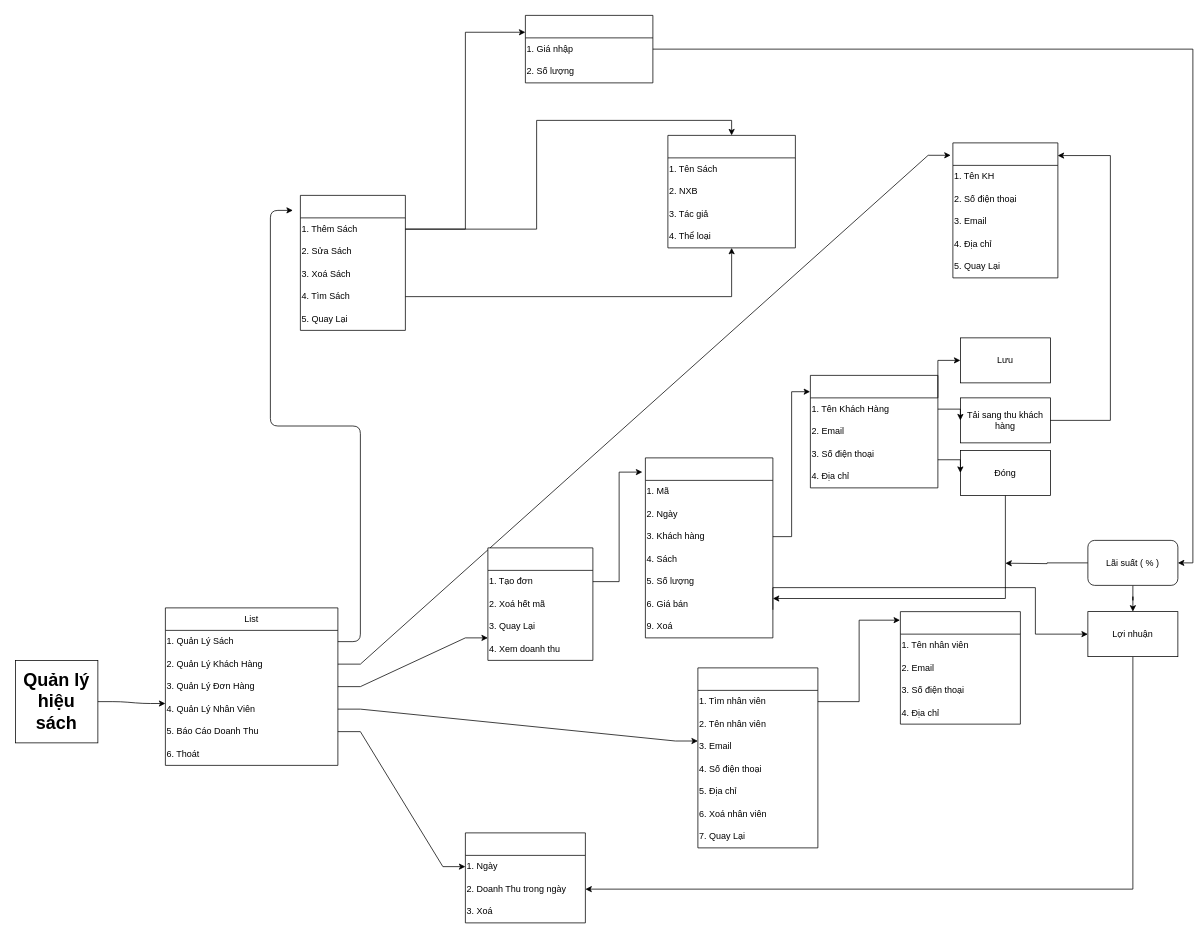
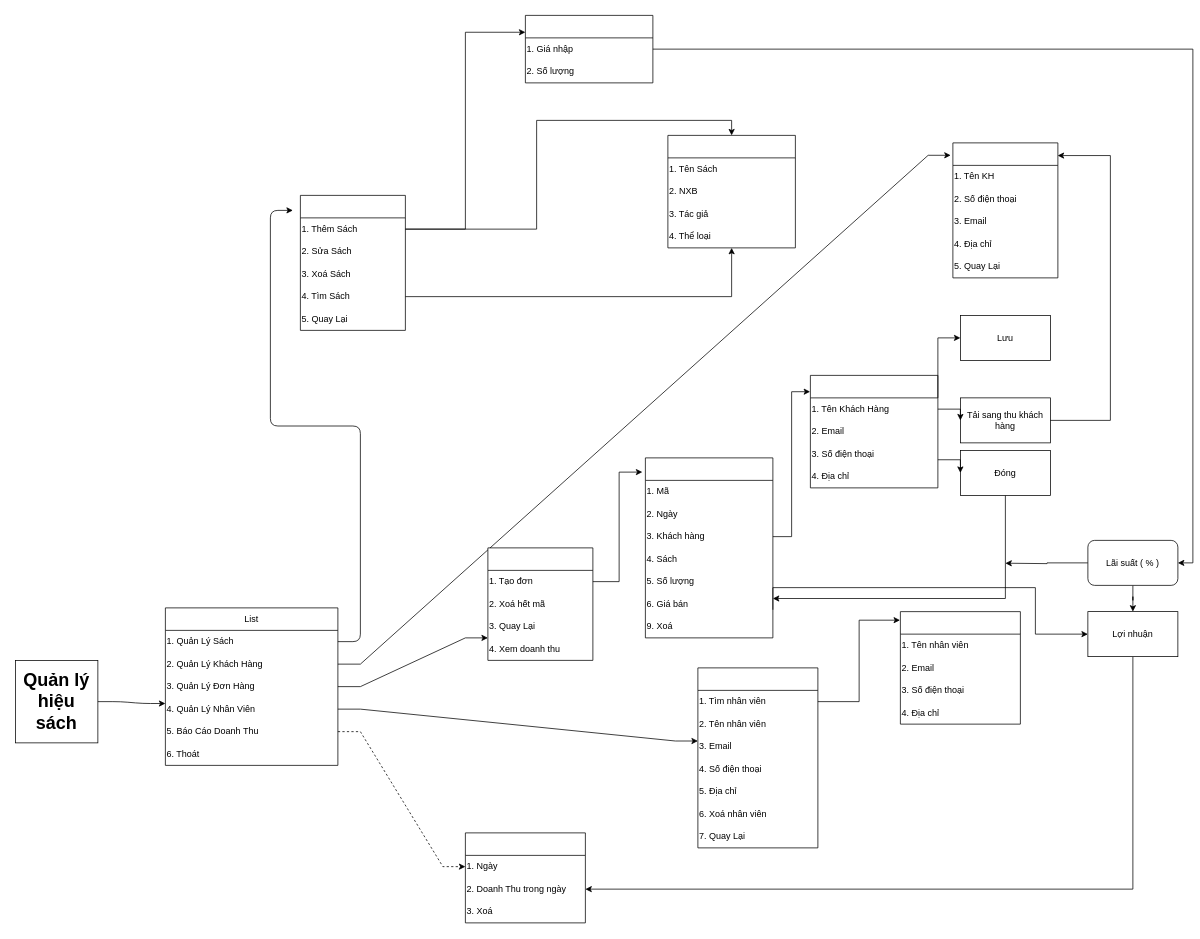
  <mxCell id="0" />
  <mxCell id="1" parent="0" />
  <mxCell id="2" value="&lt;font style=&quot;font-size: 24px;&quot;&gt;&lt;b&gt;Quản lý hiệu sách&lt;/b&gt;&lt;/font&gt;" style="whiteSpace=wrap;html=1;aspect=fixed;" parent="1" vertex="1"><mxGeometry x="20" y="880" width="110" height="110" as="geometry" /></mxCell>
  <mxCell id="3" value="List" style="swimlane;fontStyle=0;childLayout=stackLayout;horizontal=1;startSize=30;horizontalStack=0;resizeParent=1;resizeParentMax=0;resizeLast=0;collapsible=1;marginBottom=0;whiteSpace=wrap;html=1;" parent="1" vertex="1"><mxGeometry x="220" y="810" width="230" height="210" as="geometry" /></mxCell>
  <mxCell id="4" value="1. Quản Lý Sách" style="text;html=1;align=left;verticalAlign=middle;whiteSpace=wrap;rounded=0;" parent="3" vertex="1"><mxGeometry y="30" width="230" height="30" as="geometry" /></mxCell>
  <mxCell id="5" value="2. Quản Lý Khách Hàng" style="text;html=1;align=left;verticalAlign=middle;whiteSpace=wrap;rounded=0;" parent="3" vertex="1"><mxGeometry y="60" width="230" height="30" as="geometry" /></mxCell>
  <mxCell id="6" value="3. Quản Lý Đơn Hàng" style="text;html=1;align=left;verticalAlign=middle;whiteSpace=wrap;rounded=0;" parent="3" vertex="1"><mxGeometry y="90" width="230" height="30" as="geometry" /></mxCell>
  <mxCell id="7" value="4. Quản Lý Nhân Viên" style="text;html=1;align=left;verticalAlign=middle;whiteSpace=wrap;rounded=0;" parent="3" vertex="1"><mxGeometry y="120" width="230" height="30" as="geometry" /></mxCell>
  <mxCell id="8" value="5. Báo Cáo Doanh Thu" style="text;html=1;align=left;verticalAlign=middle;whiteSpace=wrap;rounded=0;" parent="3" vertex="1"><mxGeometry y="150" width="230" height="30" as="geometry" /></mxCell>
  <mxCell id="9" value="6. Thoát" style="text;html=1;align=left;verticalAlign=middle;whiteSpace=wrap;rounded=0;" parent="3" vertex="1"><mxGeometry y="180" width="230" height="30" as="geometry" /></mxCell>
  <mxCell id="10" style="edgeStyle=entityRelationEdgeStyle;html=1;exitX=1;exitY=0.5;exitDx=0;exitDy=0;entryX=0;entryY=0.25;entryDx=0;entryDy=0;elbow=vertical;" parent="1" source="2" edge="1"><mxGeometry relative="1" as="geometry"><mxPoint x="220" y="937.5" as="targetPoint" /></mxGeometry></mxCell>
  <mxCell id="11" style="html=1;exitX=1;exitY=0.5;exitDx=0;exitDy=0;edgeStyle=entityRelationEdgeStyle;elbow=vertical;" parent="1" source="4" edge="1"><mxGeometry relative="1" as="geometry"><mxPoint x="390" y="280" as="targetPoint" /><Array as="points"><mxPoint x="420" y="710" /></Array></mxGeometry></mxCell>
  <mxCell id="12" value="" style="swimlane;fontStyle=0;childLayout=stackLayout;horizontal=1;startSize=30;horizontalStack=0;resizeParent=1;resizeParentMax=0;resizeLast=0;collapsible=1;marginBottom=0;whiteSpace=wrap;html=1;" parent="1" vertex="1"><mxGeometry x="400" y="260" width="140" height="180" as="geometry" /></mxCell>
  <mxCell id="13" value="1. Thêm Sách" style="text;html=1;align=left;verticalAlign=middle;whiteSpace=wrap;rounded=0;" parent="12" vertex="1"><mxGeometry y="30" width="140" height="30" as="geometry" /></mxCell>
  <mxCell id="14" value="2. Sửa Sách" style="text;html=1;align=left;verticalAlign=middle;whiteSpace=wrap;rounded=0;" parent="12" vertex="1"><mxGeometry y="60" width="140" height="30" as="geometry" /></mxCell>
  <mxCell id="15" value="3. Xoá Sách" style="text;html=1;align=left;verticalAlign=middle;whiteSpace=wrap;rounded=0;" parent="12" vertex="1"><mxGeometry y="90" width="140" height="30" as="geometry" /></mxCell>
  <mxCell id="16" value="4. Tìm Sách" style="text;html=1;align=left;verticalAlign=middle;whiteSpace=wrap;rounded=0;" parent="12" vertex="1"><mxGeometry y="120" width="140" height="30" as="geometry" /></mxCell>
  <mxCell id="17" value="5. Quay Lại" style="text;html=1;align=left;verticalAlign=middle;whiteSpace=wrap;rounded=0;" parent="12" vertex="1"><mxGeometry y="150" width="140" height="30" as="geometry" /></mxCell>
  <mxCell id="18" value="" style="swimlane;fontStyle=0;childLayout=stackLayout;horizontal=1;startSize=30;horizontalStack=0;resizeParent=1;resizeParentMax=0;resizeLast=0;collapsible=1;marginBottom=0;whiteSpace=wrap;html=1;" parent="1" vertex="1"><mxGeometry x="1270" y="190" width="140" height="180" as="geometry" /></mxCell>
  <mxCell id="19" value="1. Tên KH" style="text;html=1;align=left;verticalAlign=middle;whiteSpace=wrap;rounded=0;" parent="18" vertex="1"><mxGeometry y="30" width="140" height="30" as="geometry" /></mxCell>
  <mxCell id="20" value="2. Số điện thoại" style="text;html=1;align=left;verticalAlign=middle;whiteSpace=wrap;rounded=0;" parent="18" vertex="1"><mxGeometry y="60" width="140" height="30" as="geometry" /></mxCell>
  <mxCell id="21" value="3. Email" style="text;html=1;align=left;verticalAlign=middle;whiteSpace=wrap;rounded=0;" parent="18" vertex="1"><mxGeometry y="90" width="140" height="30" as="geometry" /></mxCell>
  <mxCell id="22" value="4. Địa chỉ" style="text;html=1;align=left;verticalAlign=middle;whiteSpace=wrap;rounded=0;" parent="18" vertex="1"><mxGeometry y="120" width="140" height="30" as="geometry" /></mxCell>
  <mxCell id="23" value="5. Quay Lại" style="text;html=1;align=left;verticalAlign=middle;whiteSpace=wrap;rounded=0;" parent="18" vertex="1"><mxGeometry y="150" width="140" height="30" as="geometry" /></mxCell>
  <mxCell id="24" style="rounded=0;orthogonalLoop=1;jettySize=auto;html=1;exitX=1;exitY=0.5;exitDx=0;exitDy=0;entryX=-0.021;entryY=0.092;entryDx=0;entryDy=0;edgeStyle=entityRelationEdgeStyle;elbow=vertical;entryPerimeter=0;" parent="1" source="5" target="18" edge="1"><mxGeometry relative="1" as="geometry"><mxPoint x="660" y="840" as="targetPoint" /><Array as="points"><mxPoint x="780" y="500" /></Array></mxGeometry></mxCell>
  <mxCell id="25" value="" style="swimlane;fontStyle=0;childLayout=stackLayout;horizontal=1;startSize=30;horizontalStack=0;resizeParent=1;resizeParentMax=0;resizeLast=0;collapsible=1;marginBottom=0;whiteSpace=wrap;html=1;" parent="1" vertex="1"><mxGeometry x="650" y="730" width="140" height="150" as="geometry" /></mxCell>
  <mxCell id="26" value="1. Tạo đơn" style="text;html=1;align=left;verticalAlign=middle;whiteSpace=wrap;rounded=0;" parent="25" vertex="1"><mxGeometry y="30" width="140" height="30" as="geometry" /></mxCell>
  <mxCell id="27" value="2. Xoá hết mã" style="text;html=1;align=left;verticalAlign=middle;whiteSpace=wrap;rounded=0;" parent="25" vertex="1"><mxGeometry y="60" width="140" height="30" as="geometry" /></mxCell>
  <mxCell id="28" value="3. Quay Lại" style="text;html=1;align=left;verticalAlign=middle;whiteSpace=wrap;rounded=0;" parent="25" vertex="1"><mxGeometry y="90" width="140" height="30" as="geometry" /></mxCell>
  <mxCell id="29" value="4. Xem doanh thu" style="text;html=1;align=left;verticalAlign=middle;whiteSpace=wrap;rounded=0;" parent="25" vertex="1"><mxGeometry y="120" width="140" height="30" as="geometry" /></mxCell>
  <mxCell id="30" style="rounded=0;orthogonalLoop=1;jettySize=auto;html=1;exitX=1;exitY=0.5;exitDx=0;exitDy=0;entryX=0;entryY=1;entryDx=0;entryDy=0;edgeStyle=entityRelationEdgeStyle;elbow=vertical;" parent="1" source="6" target="28" edge="1"><mxGeometry relative="1" as="geometry"><mxPoint x="700" y="880" as="targetPoint" /></mxGeometry></mxCell>
  <mxCell id="31" value="" style="swimlane;fontStyle=0;childLayout=stackLayout;horizontal=1;startSize=30;horizontalStack=0;resizeParent=1;resizeParentMax=0;resizeLast=0;collapsible=1;marginBottom=0;whiteSpace=wrap;html=1;" parent="1" vertex="1"><mxGeometry x="930" y="890" width="160" height="240" as="geometry" /></mxCell>
  <mxCell id="32" value="1. Tìm nhân viên" style="text;html=1;align=left;verticalAlign=middle;whiteSpace=wrap;rounded=0;" parent="31" vertex="1"><mxGeometry y="30" width="160" height="30" as="geometry" /></mxCell>
  <mxCell id="33" value="2. Tên nhân viên" style="text;html=1;align=left;verticalAlign=middle;whiteSpace=wrap;rounded=0;" parent="31" vertex="1"><mxGeometry y="60" width="160" height="30" as="geometry" /></mxCell>
  <mxCell id="34" value="3. Email" style="text;html=1;align=left;verticalAlign=middle;whiteSpace=wrap;rounded=0;" parent="31" vertex="1"><mxGeometry y="90" width="160" height="30" as="geometry" /></mxCell>
  <mxCell id="35" value="4. Số điện thoại" style="text;html=1;align=left;verticalAlign=middle;whiteSpace=wrap;rounded=0;" parent="31" vertex="1"><mxGeometry y="120" width="160" height="30" as="geometry" /></mxCell>
  <mxCell id="36" value="5. Địa chỉ" style="text;html=1;align=left;verticalAlign=middle;whiteSpace=wrap;rounded=0;" vertex="1" parent="31"><mxGeometry y="150" width="160" height="30" as="geometry" /></mxCell>
  <mxCell id="37" value="6. Xoá nhân viên" style="text;html=1;align=left;verticalAlign=middle;whiteSpace=wrap;rounded=0;" parent="31" vertex="1"><mxGeometry y="180" width="160" height="30" as="geometry" /></mxCell>
  <mxCell id="38" value="7. Quay Lại" style="text;html=1;align=left;verticalAlign=middle;whiteSpace=wrap;rounded=0;" parent="31" vertex="1"><mxGeometry y="210" width="160" height="30" as="geometry" /></mxCell>
  <mxCell id="39" style="rounded=0;orthogonalLoop=1;jettySize=auto;html=1;exitX=1;exitY=0.5;exitDx=0;exitDy=0;entryX=0;entryY=0.25;entryDx=0;entryDy=0;edgeStyle=entityRelationEdgeStyle;elbow=vertical;" parent="1" source="7" target="34" edge="1"><mxGeometry relative="1" as="geometry" /></mxCell>
  <mxCell id="40" value="" style="swimlane;fontStyle=0;childLayout=stackLayout;horizontal=1;startSize=30;horizontalStack=0;resizeParent=1;resizeParentMax=0;resizeLast=0;collapsible=1;marginBottom=0;whiteSpace=wrap;html=1;" parent="1" vertex="1"><mxGeometry x="620" y="1110" width="160" height="120" as="geometry" /></mxCell>
  <mxCell id="41" value="1. Ngày" style="text;html=1;align=left;verticalAlign=middle;whiteSpace=wrap;rounded=0;" parent="40" vertex="1"><mxGeometry y="30" width="160" height="30" as="geometry" /></mxCell>
  <mxCell id="42" value="2. Doanh Thu trong ngày" style="text;html=1;align=left;verticalAlign=middle;whiteSpace=wrap;rounded=0;" parent="40" vertex="1"><mxGeometry y="60" width="160" height="30" as="geometry" /></mxCell>
  <mxCell id="43" value="3. Xoá" style="text;html=1;align=left;verticalAlign=middle;whiteSpace=wrap;rounded=0;" parent="40" vertex="1"><mxGeometry y="90" width="160" height="30" as="geometry" /></mxCell>
- <mxCell id="44" style="edgeStyle=entityRelationEdgeStyle;rounded=0;orthogonalLoop=1;jettySize=auto;html=1;exitX=1;exitY=0.5;exitDx=0;exitDy=0;entryX=0;entryY=0.5;entryDx=0;entryDy=0;elbow=vertical;" parent="1" source="8" target="41" edge="1"><mxGeometry relative="1" as="geometry" /></mxCell>
+ <mxCell id="44" style="edgeStyle=entityRelationEdgeStyle;rounded=0;orthogonalLoop=1;jettySize=auto;html=1;exitX=1;exitY=0.5;exitDx=0;exitDy=0;entryX=0;entryY=0.5;entryDx=0;entryDy=0;elbow=vertical;dashed=1;" parent="1" source="8" target="41" edge="1"><mxGeometry relative="1" as="geometry" /></mxCell>
  <mxCell id="45" value="" style="swimlane;fontStyle=0;childLayout=stackLayout;horizontal=1;startSize=30;horizontalStack=0;resizeParent=1;resizeParentMax=0;resizeLast=0;collapsible=1;marginBottom=0;whiteSpace=wrap;html=1;" vertex="1" parent="1"><mxGeometry x="890" y="180" width="170" height="150" as="geometry" /></mxCell>
  <mxCell id="46" value="1. Tên Sách" style="text;html=1;align=left;verticalAlign=middle;whiteSpace=wrap;rounded=0;" vertex="1" parent="45"><mxGeometry y="30" width="170" height="30" as="geometry" /></mxCell>
  <mxCell id="47" value="2. NXB" style="text;html=1;align=left;verticalAlign=middle;whiteSpace=wrap;rounded=0;" vertex="1" parent="45"><mxGeometry y="60" width="170" height="30" as="geometry" /></mxCell>
  <mxCell id="48" value="3. Tác giả" style="text;html=1;align=left;verticalAlign=middle;whiteSpace=wrap;rounded=0;" vertex="1" parent="45"><mxGeometry y="90" width="170" height="30" as="geometry" /></mxCell>
  <mxCell id="49" value="4. Thể loại" style="text;html=1;align=left;verticalAlign=middle;whiteSpace=wrap;rounded=0;" vertex="1" parent="45"><mxGeometry y="120" width="170" height="30" as="geometry" /></mxCell>
  <mxCell id="50" style="edgeStyle=orthogonalEdgeStyle;rounded=0;orthogonalLoop=1;jettySize=auto;html=1;exitX=1;exitY=0.5;exitDx=0;exitDy=0;entryX=0.5;entryY=1;entryDx=0;entryDy=0;" edge="1" parent="1" source="16" target="49"><mxGeometry relative="1" as="geometry" /></mxCell>
  <mxCell id="51" style="edgeStyle=orthogonalEdgeStyle;rounded=0;orthogonalLoop=1;jettySize=auto;html=1;exitX=1;exitY=0.5;exitDx=0;exitDy=0;entryX=0.5;entryY=0;entryDx=0;entryDy=0;" edge="1" parent="1" source="13" target="45"><mxGeometry relative="1" as="geometry" /></mxCell>
  <mxCell id="52" value="" style="swimlane;fontStyle=0;childLayout=stackLayout;horizontal=1;startSize=30;horizontalStack=0;resizeParent=1;resizeParentMax=0;resizeLast=0;collapsible=1;marginBottom=0;whiteSpace=wrap;html=1;" vertex="1" parent="1"><mxGeometry x="700" y="20" width="170" height="90" as="geometry" /></mxCell>
  <mxCell id="53" value="1. Giá nhập" style="text;html=1;align=left;verticalAlign=middle;whiteSpace=wrap;rounded=0;" vertex="1" parent="52"><mxGeometry y="30" width="170" height="30" as="geometry" /></mxCell>
  <mxCell id="54" value="2. Số lượng" style="text;html=1;align=left;verticalAlign=middle;whiteSpace=wrap;rounded=0;" vertex="1" parent="52"><mxGeometry y="60" width="170" height="30" as="geometry" /></mxCell>
  <mxCell id="55" style="edgeStyle=orthogonalEdgeStyle;rounded=0;orthogonalLoop=1;jettySize=auto;html=1;exitX=1;exitY=0.5;exitDx=0;exitDy=0;entryX=0;entryY=0.25;entryDx=0;entryDy=0;" edge="1" parent="1" source="13" target="52"><mxGeometry relative="1" as="geometry" /></mxCell>
  <mxCell id="56" value="" style="swimlane;fontStyle=0;childLayout=stackLayout;horizontal=1;startSize=30;horizontalStack=0;resizeParent=1;resizeParentMax=0;resizeLast=0;collapsible=1;marginBottom=0;whiteSpace=wrap;html=1;" vertex="1" parent="1"><mxGeometry x="860" y="610" width="170" height="240" as="geometry" /></mxCell>
  <mxCell id="57" value="1. Mã" style="text;html=1;align=left;verticalAlign=middle;whiteSpace=wrap;rounded=0;" vertex="1" parent="56"><mxGeometry y="30" width="170" height="30" as="geometry" /></mxCell>
  <mxCell id="58" value="2. Ngày" style="text;html=1;align=left;verticalAlign=middle;whiteSpace=wrap;rounded=0;" vertex="1" parent="56"><mxGeometry y="60" width="170" height="30" as="geometry" /></mxCell>
  <mxCell id="59" value="3. Khách hàng" style="text;html=1;align=left;verticalAlign=middle;whiteSpace=wrap;rounded=0;" vertex="1" parent="56"><mxGeometry y="90" width="170" height="30" as="geometry" /></mxCell>
  <mxCell id="60" value="4. Sách" style="text;html=1;align=left;verticalAlign=middle;whiteSpace=wrap;rounded=0;" vertex="1" parent="56"><mxGeometry y="120" width="170" height="30" as="geometry" /></mxCell>
  <mxCell id="61" value="5. Số lượng" style="text;html=1;align=left;verticalAlign=middle;whiteSpace=wrap;rounded=0;" vertex="1" parent="56"><mxGeometry y="150" width="170" height="30" as="geometry" /></mxCell>
  <mxCell id="62" value="6. Giá bán" style="text;html=1;align=left;verticalAlign=middle;whiteSpace=wrap;rounded=0;" vertex="1" parent="56"><mxGeometry y="180" width="170" height="30" as="geometry" /></mxCell>
  <mxCell id="63" value="9. Xoá" style="text;html=1;align=left;verticalAlign=middle;whiteSpace=wrap;rounded=0;" vertex="1" parent="56"><mxGeometry y="210" width="170" height="30" as="geometry" /></mxCell>
  <mxCell id="64" style="edgeStyle=orthogonalEdgeStyle;rounded=0;orthogonalLoop=1;jettySize=auto;html=1;exitX=1;exitY=0.5;exitDx=0;exitDy=0;entryX=-0.024;entryY=0.079;entryDx=0;entryDy=0;entryPerimeter=0;" edge="1" parent="1" source="26" target="56"><mxGeometry relative="1" as="geometry" /></mxCell>
  <mxCell id="65" value="" style="swimlane;fontStyle=0;childLayout=stackLayout;horizontal=1;startSize=30;horizontalStack=0;resizeParent=1;resizeParentMax=0;resizeLast=0;collapsible=1;marginBottom=0;whiteSpace=wrap;html=1;" vertex="1" parent="1"><mxGeometry x="1080" y="500" width="170" height="150" as="geometry" /></mxCell>
  <mxCell id="66" value="1. Tên Khách Hàng" style="text;html=1;align=left;verticalAlign=middle;whiteSpace=wrap;rounded=0;" vertex="1" parent="65"><mxGeometry y="30" width="170" height="30" as="geometry" /></mxCell>
  <mxCell id="67" value="2. Email" style="text;html=1;align=left;verticalAlign=middle;whiteSpace=wrap;rounded=0;" vertex="1" parent="65"><mxGeometry y="60" width="170" height="30" as="geometry" /></mxCell>
  <mxCell id="68" value="3. Số điện thoại" style="text;html=1;align=left;verticalAlign=middle;whiteSpace=wrap;rounded=0;" vertex="1" parent="65"><mxGeometry y="90" width="170" height="30" as="geometry" /></mxCell>
  <mxCell id="69" value="4. Địa chỉ" style="text;html=1;align=left;verticalAlign=middle;whiteSpace=wrap;rounded=0;" vertex="1" parent="65"><mxGeometry y="120" width="170" height="30" as="geometry" /></mxCell>
  <mxCell id="70" style="edgeStyle=orthogonalEdgeStyle;rounded=0;orthogonalLoop=1;jettySize=auto;html=1;exitX=1;exitY=0.5;exitDx=0;exitDy=0;entryX=-0.002;entryY=0.145;entryDx=0;entryDy=0;entryPerimeter=0;" edge="1" parent="1" source="59" target="65"><mxGeometry relative="1" as="geometry" /></mxCell>
- <mxCell id="71" value="Lưu" style="rounded=0;whiteSpace=wrap;html=1;" vertex="1" parent="1"><mxGeometry x="1280" y="450" width="120" height="60" as="geometry" /></mxCell>
+ <mxCell id="71" value="Lưu" style="rounded=0;whiteSpace=wrap;html=1;" vertex="1" parent="1"><mxGeometry x="1280" y="420" width="120" height="60" as="geometry" /></mxCell>
  <mxCell id="72" value="Tải sang thu khách hàng" style="rounded=0;whiteSpace=wrap;html=1;" vertex="1" parent="1"><mxGeometry x="1280" y="530" width="120" height="60" as="geometry" /></mxCell>
  <mxCell id="73" style="edgeStyle=orthogonalEdgeStyle;rounded=0;orthogonalLoop=1;jettySize=auto;html=1;exitX=0.5;exitY=1;exitDx=0;exitDy=0;entryX=1;entryY=0.25;entryDx=0;entryDy=0;" edge="1" parent="1" source="74" target="62"><mxGeometry relative="1" as="geometry" /></mxCell>
  <mxCell id="74" value="Đóng" style="rounded=0;whiteSpace=wrap;html=1;" vertex="1" parent="1"><mxGeometry x="1280" y="600" width="120" height="60" as="geometry" /></mxCell>
  <mxCell id="75" style="edgeStyle=orthogonalEdgeStyle;rounded=0;orthogonalLoop=1;jettySize=auto;html=1;exitX=1;exitY=0;exitDx=0;exitDy=0;entryX=0;entryY=0.5;entryDx=0;entryDy=0;" edge="1" parent="1" source="66" target="71"><mxGeometry relative="1" as="geometry" /></mxCell>
  <mxCell id="76" style="edgeStyle=orthogonalEdgeStyle;rounded=0;orthogonalLoop=1;jettySize=auto;html=1;exitX=1;exitY=0.5;exitDx=0;exitDy=0;entryX=0;entryY=0.5;entryDx=0;entryDy=0;" edge="1" parent="1" source="66" target="72"><mxGeometry relative="1" as="geometry" /></mxCell>
  <mxCell id="77" style="edgeStyle=orthogonalEdgeStyle;rounded=0;orthogonalLoop=1;jettySize=auto;html=1;exitX=1;exitY=0.75;exitDx=0;exitDy=0;entryX=0;entryY=0.5;entryDx=0;entryDy=0;" edge="1" parent="1" source="68" target="74"><mxGeometry relative="1" as="geometry" /></mxCell>
  <mxCell id="78" style="edgeStyle=orthogonalEdgeStyle;rounded=0;orthogonalLoop=1;jettySize=auto;html=1;exitX=1;exitY=0.5;exitDx=0;exitDy=0;entryX=0.998;entryY=0.094;entryDx=0;entryDy=0;entryPerimeter=0;" edge="1" parent="1" source="72" target="18"><mxGeometry relative="1" as="geometry"><Array as="points"><mxPoint x="1480" y="560" /><mxPoint x="1480" y="207" /></Array></mxGeometry></mxCell>
  <mxCell id="79" value="" style="swimlane;fontStyle=0;childLayout=stackLayout;horizontal=1;startSize=30;horizontalStack=0;resizeParent=1;resizeParentMax=0;resizeLast=0;collapsible=1;marginBottom=0;whiteSpace=wrap;html=1;" vertex="1" parent="1"><mxGeometry x="1200" y="815" width="160" height="150" as="geometry" /></mxCell>
  <mxCell id="80" value="1. Tên nhân viên" style="text;html=1;align=left;verticalAlign=middle;whiteSpace=wrap;rounded=0;" vertex="1" parent="79"><mxGeometry y="30" width="160" height="30" as="geometry" /></mxCell>
  <mxCell id="81" value="2. Email" style="text;html=1;align=left;verticalAlign=middle;whiteSpace=wrap;rounded=0;" vertex="1" parent="79"><mxGeometry y="60" width="160" height="30" as="geometry" /></mxCell>
  <mxCell id="82" value="3. Số điện thoại" style="text;html=1;align=left;verticalAlign=middle;whiteSpace=wrap;rounded=0;" vertex="1" parent="79"><mxGeometry y="90" width="160" height="30" as="geometry" /></mxCell>
  <mxCell id="83" value="4. Địa chỉ" style="text;html=1;align=left;verticalAlign=middle;whiteSpace=wrap;rounded=0;" vertex="1" parent="79"><mxGeometry y="120" width="160" height="30" as="geometry" /></mxCell>
  <mxCell id="84" style="edgeStyle=orthogonalEdgeStyle;rounded=0;orthogonalLoop=1;jettySize=auto;html=1;exitX=1;exitY=0.5;exitDx=0;exitDy=0;entryX=-0.003;entryY=0.076;entryDx=0;entryDy=0;entryPerimeter=0;" edge="1" parent="1" source="32" target="79"><mxGeometry relative="1" as="geometry" /></mxCell>
  <mxCell id="85" style="edgeStyle=orthogonalEdgeStyle;rounded=0;orthogonalLoop=1;jettySize=auto;html=1;exitX=0;exitY=0.5;exitDx=0;exitDy=0;" edge="1" parent="1" source="87"><mxGeometry relative="1" as="geometry"><mxPoint x="1340" y="750.455" as="targetPoint" /></mxGeometry></mxCell>
  <mxCell id="86" style="edgeStyle=orthogonalEdgeStyle;rounded=0;orthogonalLoop=1;jettySize=auto;html=1;exitX=0.5;exitY=1;exitDx=0;exitDy=0;" edge="1" parent="1" source="87" target="90"><mxGeometry relative="1" as="geometry" /></mxCell>
  <mxCell id="87" value="Lãi suất ( % )" style="whiteSpace=wrap;html=1;rounded=1;" vertex="1" parent="1"><mxGeometry x="1450" y="720" width="120" height="60" as="geometry" /></mxCell>
  <mxCell id="88" style="edgeStyle=orthogonalEdgeStyle;rounded=0;orthogonalLoop=1;jettySize=auto;html=1;exitX=1;exitY=0.5;exitDx=0;exitDy=0;entryX=1;entryY=0.5;entryDx=0;entryDy=0;" edge="1" parent="1" source="53" target="87"><mxGeometry relative="1" as="geometry" /></mxCell>
  <mxCell id="89" style="edgeStyle=orthogonalEdgeStyle;rounded=0;orthogonalLoop=1;jettySize=auto;html=1;exitX=0.5;exitY=1;exitDx=0;exitDy=0;entryX=1;entryY=0.5;entryDx=0;entryDy=0;" edge="1" parent="1" source="90" target="42"><mxGeometry relative="1" as="geometry" /></mxCell>
  <mxCell id="90" value="Lợi nhuận" style="rounded=0;whiteSpace=wrap;html=1;" vertex="1" parent="1"><mxGeometry x="1450" y="815" width="120" height="60" as="geometry" /></mxCell>
  <mxCell id="91" style="edgeStyle=orthogonalEdgeStyle;rounded=0;orthogonalLoop=1;jettySize=auto;html=1;exitX=1;exitY=0.75;exitDx=0;exitDy=0;entryX=0;entryY=0.5;entryDx=0;entryDy=0;" edge="1" parent="1" source="62" target="90"><mxGeometry relative="1" as="geometry"><Array as="points"><mxPoint x="1380" y="783" /><mxPoint x="1380" y="845" /></Array></mxGeometry></mxCell>
